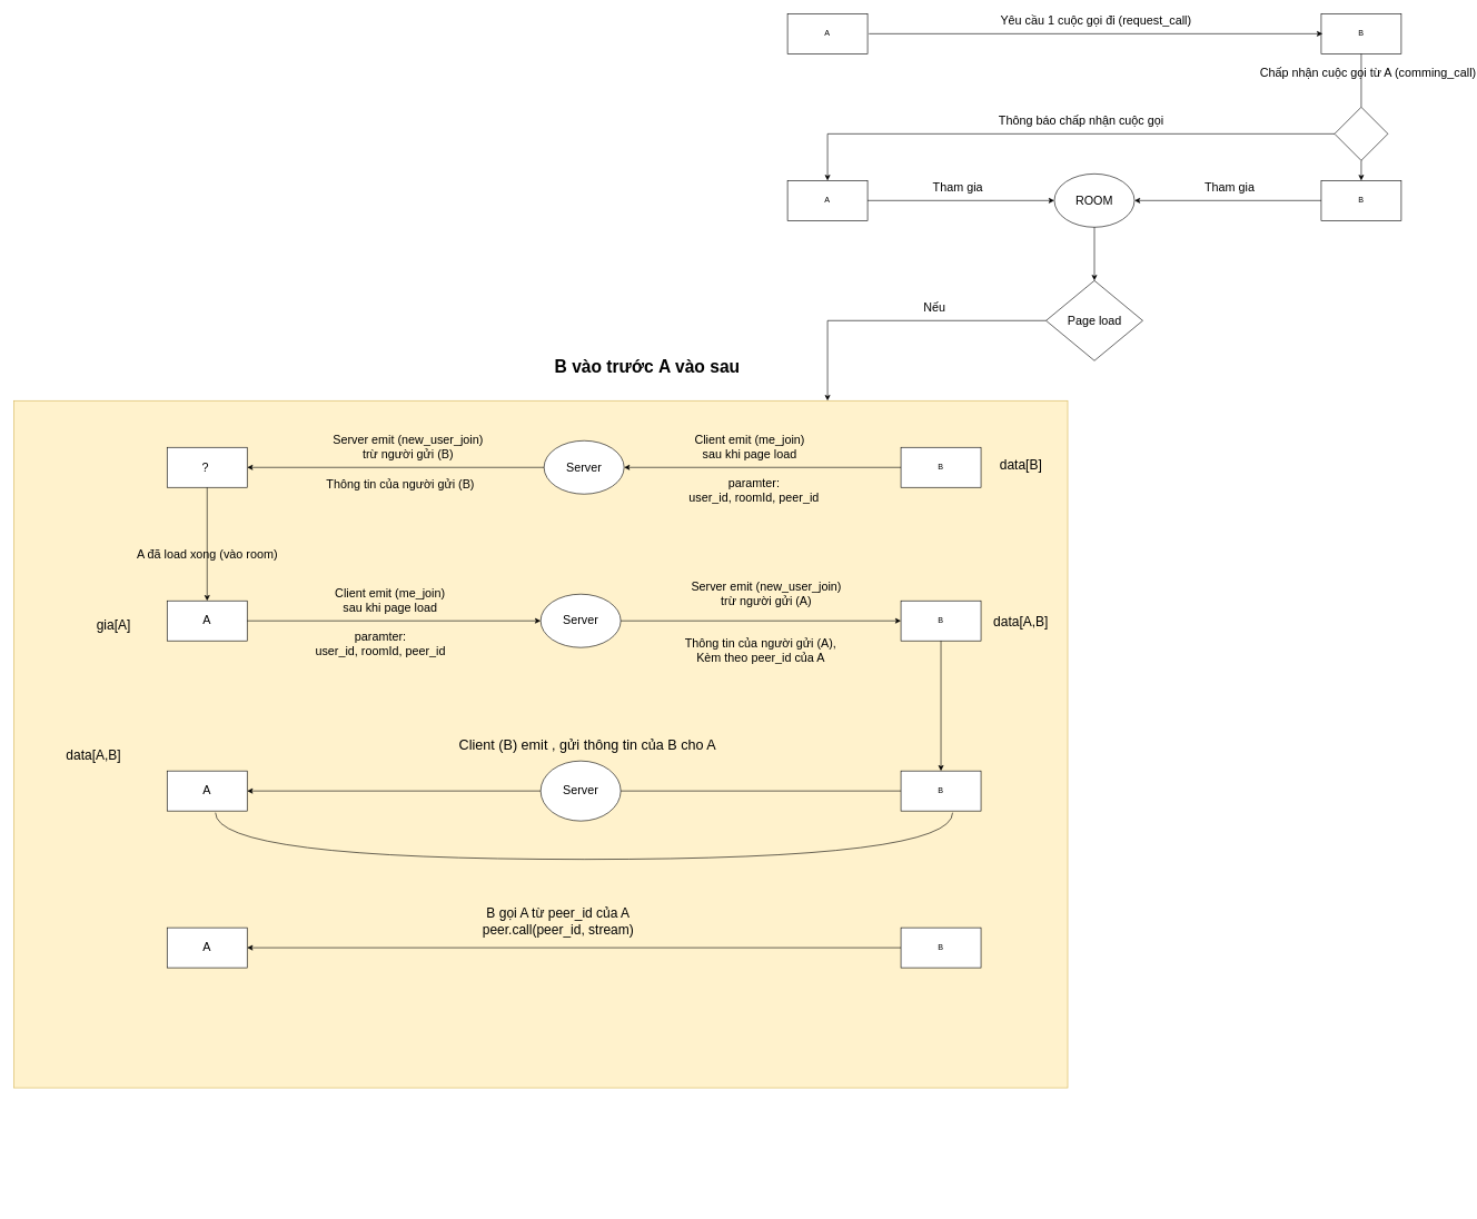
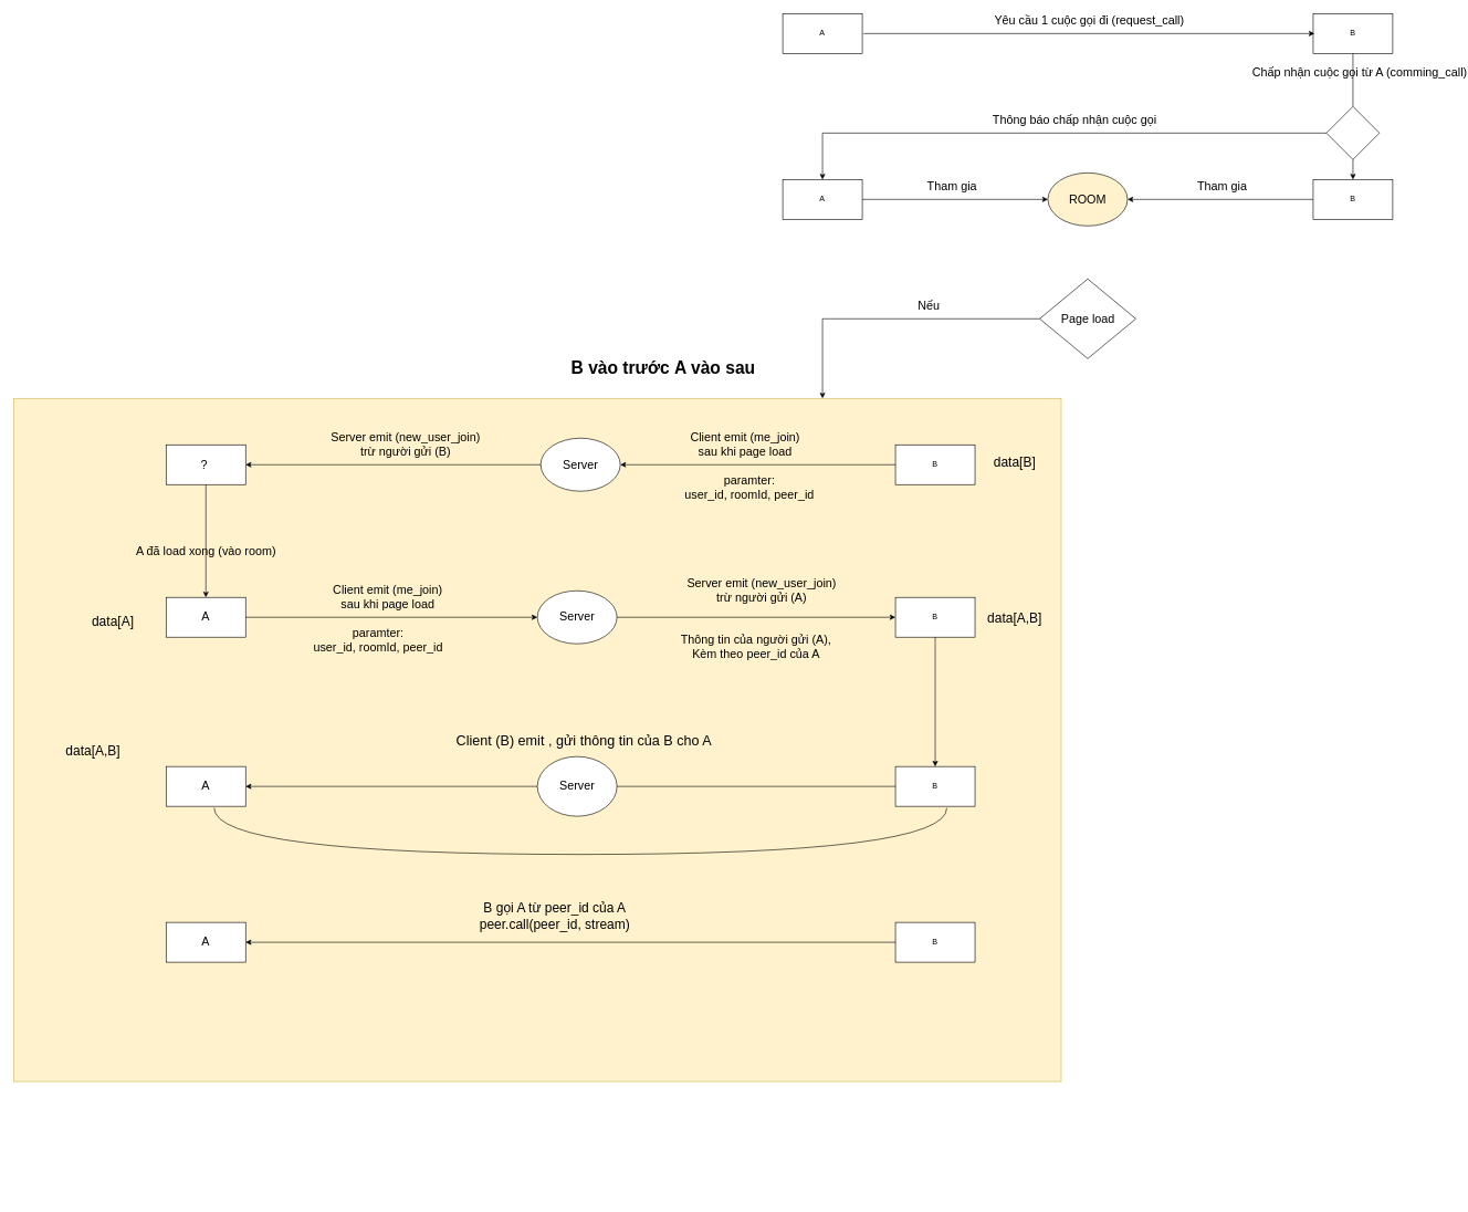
  <mxCell id="0" />
  <mxCell id="1" parent="0" />
  <mxCell id="2" value="A" style="rounded=0;whiteSpace=wrap;html=1;" vertex="1" parent="1"><mxGeometry x="1180" y="20" width="120" height="60" as="geometry" /></mxCell>
  <mxCell id="3" value="B" style="rounded=0;whiteSpace=wrap;html=1;" vertex="1" parent="1"><mxGeometry x="1980" y="20" width="120" height="60" as="geometry" /></mxCell>
  <mxCell id="4" value="Yêu cầu 1 cuộc gọi đi (request_call)" style="endArrow=classic;html=1;rounded=0;exitX=1;exitY=0.5;exitDx=0;exitDy=0;entryX=0;entryY=0.5;entryDx=0;entryDy=0;fontSize=18;verticalAlign=middle;align=center;spacing=11;" edge="1" parent="1"><mxGeometry y="20" width="50" height="50" relative="1" as="geometry"><mxPoint x="1302" y="50" as="sourcePoint" /><mxPoint x="1982" y="50" as="targetPoint" /><mxPoint as="offset" /></mxGeometry></mxCell>
  <mxCell id="5" value="&#10;&lt;span style=&quot;color: rgb(0, 0, 0); font-family: Helvetica; font-size: 18px; font-style: normal; font-variant-ligatures: normal; font-variant-caps: normal; font-weight: 400; letter-spacing: normal; orphans: 2; text-align: center; text-indent: 0px; text-transform: none; widows: 2; word-spacing: 0px; -webkit-text-stroke-width: 0px; text-decoration-thickness: initial; text-decoration-style: initial; text-decoration-color: initial; float: none; display: inline !important;&quot;&gt;Chấp nhận cuộc gọi từ A (comming_call)&lt;/span&gt;&#10;&#10;" style="endArrow=none;html=1;rounded=0;fontSize=18;entryX=0.5;entryY=1;entryDx=0;entryDy=0;labelBackgroundColor=none;" edge="1" parent="1" target="3"><mxGeometry y="-10" width="50" height="50" relative="1" as="geometry"><mxPoint x="2040" y="160" as="sourcePoint" /><mxPoint x="1690" y="190" as="targetPoint" /><mxPoint as="offset" /></mxGeometry></mxCell>
  <mxCell id="6" value="" style="endArrow=classic;html=1;rounded=0;fontSize=18;" edge="1" parent="1"><mxGeometry width="50" height="50" relative="1" as="geometry"><mxPoint y="200" as="sourcePoint" x="1240" /><mxPoint y="270" as="targetPoint" x="1240" /></mxGeometry></mxCell>
  <mxCell id="7" value="A" style="rounded=0;whiteSpace=wrap;html=1;" vertex="1" parent="1"><mxGeometry x="1180" y="270" width="120" height="60" as="geometry" /></mxCell>
  <mxCell id="8" value="" style="rhombus;whiteSpace=wrap;html=1;fontSize=18;" vertex="1" parent="1"><mxGeometry x="2000" y="160" width="80" height="80" as="geometry" /></mxCell>
  <mxCell id="9" value="Thông báo chấp nhận cuộc gọi" style="endArrow=none;html=1;rounded=0;labelBackgroundColor=none;fontSize=18;entryX=0;entryY=0.5;entryDx=0;entryDy=0;" edge="1" parent="1" target="8"><mxGeometry y="20" width="50" height="50" relative="1" as="geometry"><mxPoint y="200" as="sourcePoint" x="1240" /><mxPoint x="1690" y="190" as="targetPoint" /><mxPoint as="offset" /></mxGeometry></mxCell>
- <mxCell id="10" value="ROOM" style="ellipse;whiteSpace=wrap;html=1;fontSize=18;" vertex="1" parent="1"><mxGeometry x="1580" y="260" width="120" height="80" as="geometry" /></mxCell>
+ <mxCell id="10" value="ROOM" style="ellipse;whiteSpace=wrap;html=1;fontSize=18;fillColor=#fff2cc;" vertex="1" parent="1"><mxGeometry x="1580" y="260" width="120" height="80" as="geometry" /></mxCell>
  <mxCell id="11" value="Tham gia" style="endArrow=classic;html=1;rounded=0;labelBackgroundColor=none;fontSize=18;exitX=1;exitY=0.5;exitDx=0;exitDy=0;entryX=0;entryY=0.5;entryDx=0;entryDy=0;" edge="1" parent="1" source="7" target="10"><mxGeometry x="-0.035" y="20" width="50" height="50" relative="1" as="geometry"><mxPoint x="1640" y="240" as="sourcePoint" /><mxPoint x="1690" y="190" as="targetPoint" /><mxPoint as="offset" /></mxGeometry></mxCell>
  <mxCell id="12" value="Tham gia&amp;nbsp;" style="endArrow=classic;html=1;rounded=0;labelBackgroundColor=none;fontSize=18;entryX=1;entryY=0.5;entryDx=0;entryDy=0;" edge="1" parent="1" target="10"><mxGeometry y="-20" width="50" height="50" relative="1" as="geometry"><mxPoint x="1990" y="300" as="sourcePoint" /><mxPoint x="1770" y="330" as="targetPoint" /><mxPoint as="offset" /></mxGeometry></mxCell>
  <mxCell id="13" value="B" style="rounded=0;whiteSpace=wrap;html=1;" vertex="1" parent="1"><mxGeometry x="1980" y="270" width="120" height="60" as="geometry" /></mxCell>
  <mxCell id="14" value="" style="endArrow=classic;html=1;rounded=0;labelBackgroundColor=none;fontSize=18;exitX=0.5;exitY=1;exitDx=0;exitDy=0;entryX=0.5;entryY=0;entryDx=0;entryDy=0;" edge="1" parent="1" source="8" target="13"><mxGeometry width="50" height="50" relative="1" as="geometry"><mxPoint x="1640" y="240" as="sourcePoint" /><mxPoint x="2110" y="240" as="targetPoint" /></mxGeometry></mxCell>
  <mxCell id="15" value="Page load" style="rhombus;whiteSpace=wrap;html=1;fontSize=18;" vertex="1" parent="1"><mxGeometry x="1567.5" y="420" width="145" height="120" as="geometry" /></mxCell>
- <mxCell id="16" value="" style="endArrow=classic;html=1;rounded=0;labelBackgroundColor=none;fontSize=18;exitX=0.5;exitY=1;exitDx=0;exitDy=0;entryX=0.5;entryY=0;entryDx=0;entryDy=0;" edge="1" parent="1" source="10" target="15"><mxGeometry width="50" height="50" relative="1" as="geometry"><mxPoint x="1640" y="440" as="sourcePoint" /><mxPoint x="1690" y="390" as="targetPoint" /></mxGeometry></mxCell>
  <mxCell id="17" value="Nếu" style="endArrow=none;html=1;rounded=0;labelBackgroundColor=none;fontSize=18;exitX=0;exitY=0.5;exitDx=0;exitDy=0;" edge="1" parent="1" source="15"><mxGeometry x="0.023" y="-20" width="50" height="50" relative="1" as="geometry"><mxPoint x="1640" y="640" as="sourcePoint" /><mxPoint y="480" as="targetPoint" x="1240" /><mxPoint as="offset" /></mxGeometry></mxCell>
  <mxCell id="18" value="" style="endArrow=classic;html=1;rounded=0;labelBackgroundColor=none;fontSize=18;" edge="1" parent="1"><mxGeometry y="60" width="50" height="50" relative="1" as="geometry"><mxPoint y="480" as="sourcePoint" x="1240" /><mxPoint y="600" as="targetPoint" x="1240" /><mxPoint as="offset" /></mxGeometry></mxCell>
- <mxCell id="19" value="B vào trước&amp;nbsp;A vào sau" style="text;html=1;strokeColor=none;fillColor=none;align=center;verticalAlign=middle;whiteSpace=wrap;rounded=0;fontSize=26;fontStyle=1" vertex="1" parent="1"><mxGeometry x="800" y="535" width="340" height="30" as="geometry" /></mxCell>
+ <mxCell id="19" value="B vào trước&amp;nbsp;A vào sau" style="text;html=1;strokeColor=none;fillColor=none;align=center;verticalAlign=middle;whiteSpace=wrap;rounded=0;fontSize=26;fontStyle=1" vertex="1" parent="1"><mxGeometry x="830" y="540" width="340" height="30" as="geometry" /></mxCell>
  <mxCell id="20" value="" style="rounded=0;whiteSpace=wrap;html=1;fontSize=18;fillColor=#fff2cc;strokeColor=#d6b656;" vertex="1" parent="1"><mxGeometry x="20" y="600" width="1580" height="1030" as="geometry" /></mxCell>
  <mxCell id="21" value="B" style="rounded=0;whiteSpace=wrap;html=1;" vertex="1" parent="1"><mxGeometry x="1350" y="670" width="120" height="60" as="geometry" /></mxCell>
  <mxCell id="22" value="Server" style="ellipse;whiteSpace=wrap;html=1;fontSize=18;" vertex="1" parent="1"><mxGeometry x="815" y="660" width="120" height="80" as="geometry" /></mxCell>
  <mxCell id="23" value="Client emit (me_join) &lt;br&gt;sau khi page load" style="endArrow=classic;html=1;rounded=0;labelBackgroundColor=none;fontSize=18;exitX=0;exitY=0.5;exitDx=0;exitDy=0;entryX=1;entryY=0.5;entryDx=0;entryDy=0;" edge="1" parent="1" source="21" target="22"><mxGeometry x="0.095" y="-30" width="50" height="50" relative="1" as="geometry"><mxPoint x="1370" y="620" as="sourcePoint" /><mxPoint x="1420" y="570" as="targetPoint" /><mxPoint as="offset" /></mxGeometry></mxCell>
  <mxCell id="24" value="Server emit (new_user_join)&lt;br&gt;trừ người gửi (B)" style="endArrow=classic;html=1;rounded=0;labelBackgroundColor=none;fontSize=18;exitX=0;exitY=0.5;exitDx=0;exitDy=0;entryX=1;entryY=0.5;entryDx=0;entryDy=0;" edge="1" parent="1" source="22" target="25"><mxGeometry x="-0.081" y="-30" width="50" height="50" relative="1" as="geometry"><mxPoint x="940" y="700" as="sourcePoint" /><mxPoint x="1020" y="690" as="targetPoint" /><mxPoint as="offset" /></mxGeometry></mxCell>
  <mxCell id="25" value="?&amp;nbsp;" style="rounded=0;whiteSpace=wrap;html=1;fontSize=18;" vertex="1" parent="1"><mxGeometry x="250" y="670" width="120" height="60" as="geometry" /></mxCell>
  <mxCell id="26" value="B" style="rounded=0;whiteSpace=wrap;html=1;" vertex="1" parent="1"><mxGeometry x="1350" y="900" width="120" height="60" as="geometry" /></mxCell>
  <mxCell id="27" value="Server" style="ellipse;whiteSpace=wrap;html=1;fontSize=18;" vertex="1" parent="1"><mxGeometry x="810" y="890" width="120" height="80" as="geometry" /></mxCell>
  <mxCell id="28" value="A" style="rounded=0;whiteSpace=wrap;html=1;fontSize=18;" vertex="1" parent="1"><mxGeometry x="250" y="900" width="120" height="60" as="geometry" /></mxCell>
  <mxCell id="29" value="A đã load xong (vào room)" style="endArrow=classic;html=1;rounded=0;labelBackgroundColor=none;fontSize=18;exitX=0.5;exitY=1;exitDx=0;exitDy=0;entryX=0.5;entryY=0;entryDx=0;entryDy=0;" edge="1" parent="1" source="25" target="28"><mxGeometry x="0.176" width="50" height="50" relative="1" as="geometry"><mxPoint x="930" y="740" as="sourcePoint" /><mxPoint x="980" y="690" as="targetPoint" /><mxPoint as="offset" /></mxGeometry></mxCell>
  <mxCell id="30" value="Client emit (me_join) &lt;br&gt;sau khi page load" style="endArrow=classic;html=1;rounded=0;labelBackgroundColor=none;fontSize=18;exitX=1;exitY=0.5;exitDx=0;exitDy=0;entryX=0;entryY=0.5;entryDx=0;entryDy=0;" edge="1" parent="1" source="28" target="27"><mxGeometry x="-0.027" y="30" width="50" height="50" relative="1" as="geometry"><mxPoint x="990" y="910" as="sourcePoint" /><mxPoint x="720" y="910" as="targetPoint" /><mxPoint as="offset" /></mxGeometry></mxCell>
  <mxCell id="31" value="Server emit (new_user_join)&lt;br&gt;trừ người gửi (A)" style="endArrow=classic;html=1;rounded=0;labelBackgroundColor=none;fontSize=18;exitX=1;exitY=0.5;exitDx=0;exitDy=0;entryX=0;entryY=0.5;entryDx=0;entryDy=0;" edge="1" parent="1" source="27" target="26"><mxGeometry x="0.037" y="40" width="50" height="50" relative="1" as="geometry"><mxPoint x="1450" y="840" as="sourcePoint" /><mxPoint x="1080" y="840" as="targetPoint" /><mxPoint as="offset" /></mxGeometry></mxCell>
  <mxCell id="32" value="paramter: &lt;br&gt;user_id, roomId, peer_id" style="text;html=1;strokeColor=none;fillColor=none;align=center;verticalAlign=middle;whiteSpace=wrap;rounded=0;fontSize=18;" vertex="1" parent="1"><mxGeometry x="1030" y="720" width="200" height="30" as="geometry" /></mxCell>
  <mxCell id="33" value="paramter: &lt;br&gt;user_id, roomId, peer_id" style="text;html=1;strokeColor=none;fillColor=none;align=center;verticalAlign=middle;whiteSpace=wrap;rounded=0;fontSize=18;" vertex="1" parent="1"><mxGeometry x="470" y="950" width="200" height="30" as="geometry" /></mxCell>
- <mxCell id="34" value="Thông tin của người gửi (B)" style="text;html=1;strokeColor=none;fillColor=none;align=center;verticalAlign=middle;whiteSpace=wrap;rounded=0;fontSize=18;" vertex="1" parent="1"><mxGeometry x="450" y="710" width="300" height="30" as="geometry" /></mxCell>
  <mxCell id="35" value="Thông tin của người gửi (A),&lt;br&gt;Kèm theo peer_id của A" style="text;html=1;strokeColor=none;fillColor=none;align=center;verticalAlign=middle;whiteSpace=wrap;rounded=0;fontSize=18;" vertex="1" parent="1"><mxGeometry x="990" y="960" width="300" height="30" as="geometry" /></mxCell>
  <mxCell id="36" value="A" style="rounded=0;whiteSpace=wrap;html=1;fontSize=18;" vertex="1" parent="1"><mxGeometry x="250" y="1155" width="120" height="60" as="geometry" /></mxCell>
  <mxCell id="37" value="" style="endArrow=classic;html=1;rounded=0;labelBackgroundColor=none;fontSize=26;exitX=0.5;exitY=1;exitDx=0;exitDy=0;entryX=0.5;entryY=0;entryDx=0;entryDy=0;" edge="1" parent="1" source="26" target="39"><mxGeometry width="50" height="50" relative="1" as="geometry"><mxPoint x="1300" y="1040" as="sourcePoint" /><mxPoint x="1480" y="1100" as="targetPoint" /></mxGeometry></mxCell>
  <mxCell id="38" value="Client (B) emit , gửi thông tin của B cho A" style="endArrow=classic;html=1;rounded=0;labelBackgroundColor=none;fontSize=21;entryX=1;entryY=0.5;entryDx=0;entryDy=0;exitX=0;exitY=0.5;exitDx=0;exitDy=0;startArrow=none;fontStyle=0" edge="1" parent="1" source="46" target="36"><mxGeometry x="-1" y="-99" width="50" height="50" relative="1" as="geometry"><mxPoint x="1420" y="1130" as="sourcePoint" /><mxPoint x="1350" y="990" as="targetPoint" /><mxPoint x="70" y="29" as="offset" /></mxGeometry></mxCell>
  <mxCell id="39" value="B" style="rounded=0;whiteSpace=wrap;html=1;" vertex="1" parent="1"><mxGeometry x="1350" y="1155" width="120" height="60" as="geometry" /></mxCell>
  <mxCell id="40" value="data[B]" style="text;html=1;strokeColor=none;fillColor=none;align=center;verticalAlign=middle;whiteSpace=wrap;rounded=0;fontSize=20;" vertex="1" parent="1"><mxGeometry x="1430" y="680" width="200" height="30" as="geometry" /></mxCell>
  <mxCell id="41" value="data[A,B]" style="text;html=1;strokeColor=none;fillColor=none;align=center;verticalAlign=middle;whiteSpace=wrap;rounded=0;fontSize=20;" vertex="1" parent="1"><mxGeometry x="1430" y="915" width="200" height="30" as="geometry" /></mxCell>
- <mxCell id="42" value="gia[A]" style="text;html=1;strokeColor=none;fillColor=none;align=center;verticalAlign=middle;whiteSpace=wrap;rounded=0;fontSize=20;" vertex="1" parent="1"><mxGeometry x="70" y="920" width="200" height="30" as="geometry" /></mxCell>
+ <mxCell id="42" value="data[A]" style="text;html=1;strokeColor=none;fillColor=none;align=center;verticalAlign=middle;whiteSpace=wrap;rounded=0;fontSize=20;" vertex="1" parent="1"><mxGeometry x="70" y="920" width="200" height="30" as="geometry" /></mxCell>
  <mxCell id="43" value="A" style="rounded=0;whiteSpace=wrap;html=1;fontSize=18;" vertex="1" parent="1"><mxGeometry x="250" y="1390" width="120" height="60" as="geometry" /></mxCell>
  <mxCell id="44" value="B gọi A từ peer_id của A&lt;br style=&quot;font-size: 20px;&quot;&gt;peer.call(peer_id, stream)" style="endArrow=classic;html=1;rounded=0;labelBackgroundColor=none;fontSize=20;entryX=1;entryY=0.5;entryDx=0;entryDy=0;exitX=0;exitY=0.5;exitDx=0;exitDy=0;" edge="1" parent="1" target="43" source="45"><mxGeometry x="0.048" y="-40" width="50" height="50" relative="1" as="geometry"><mxPoint x="1410" y="1310" as="sourcePoint" /><mxPoint x="1340" y="1170" as="targetPoint" /><mxPoint as="offset" /></mxGeometry></mxCell>
  <mxCell id="45" value="B" style="rounded=0;whiteSpace=wrap;html=1;" vertex="1" parent="1"><mxGeometry x="1350" y="1390" width="120" height="60" as="geometry" /></mxCell>
  <mxCell id="46" value="Server" style="ellipse;whiteSpace=wrap;html=1;fontSize=18;" vertex="1" parent="1"><mxGeometry x="810" y="1140" width="120" height="90" as="geometry" /></mxCell>
  <mxCell id="47" value="" style="endArrow=none;html=1;rounded=0;labelBackgroundColor=none;fontSize=26;entryX=1;entryY=0.5;entryDx=0;entryDy=0;exitX=0;exitY=0.5;exitDx=0;exitDy=0;" edge="1" parent="1" source="39" target="46"><mxGeometry x="-0.486" y="-30" width="50" height="50" relative="1" as="geometry"><mxPoint x="1420" y="1130" as="sourcePoint" /><mxPoint x="370" y="1130" as="targetPoint" /><mxPoint as="offset" /></mxGeometry></mxCell>
  <mxCell id="48" value="data[A,B]" style="text;html=1;strokeColor=none;fillColor=none;align=center;verticalAlign=middle;whiteSpace=wrap;rounded=0;fontSize=20;" vertex="1" parent="1"><mxGeometry x="40" y="1115" width="200" height="30" as="geometry" /></mxCell>
  <mxCell id="49" value="" style="shape=requiredInterface;html=1;verticalLabelPosition=bottom;sketch=0;fontSize=20;rotation=90;" vertex="1" parent="1"><mxGeometry x="840" y="700" width="70" height="1105" as="geometry" /></mxCell>
